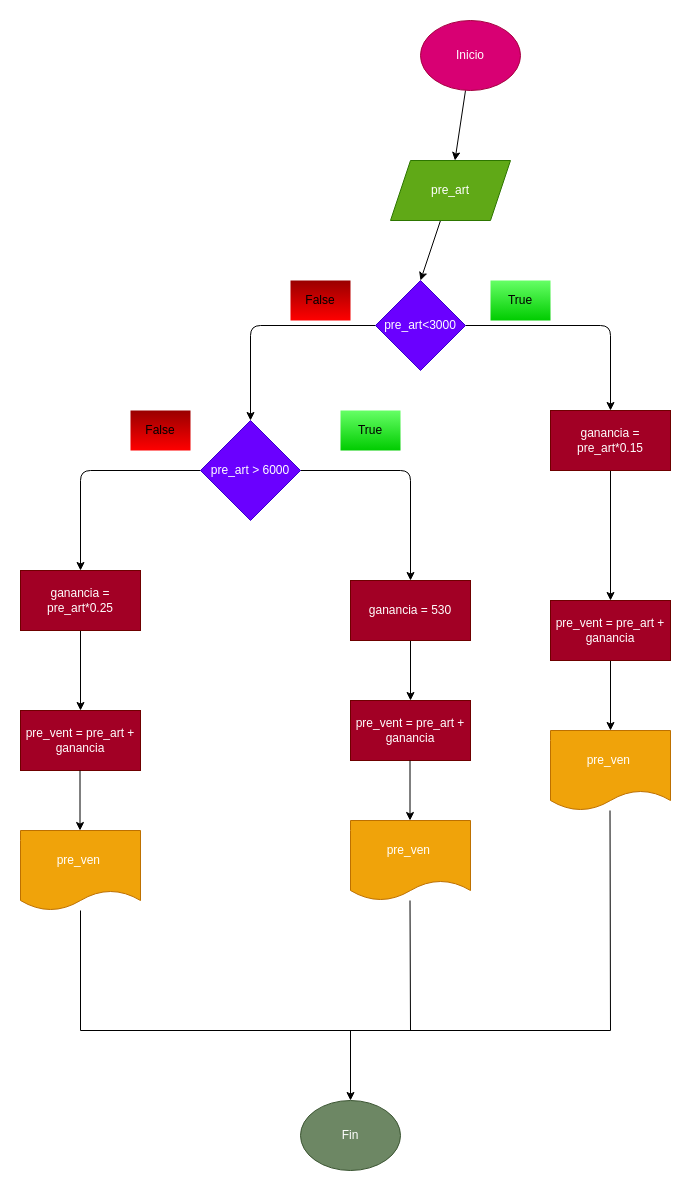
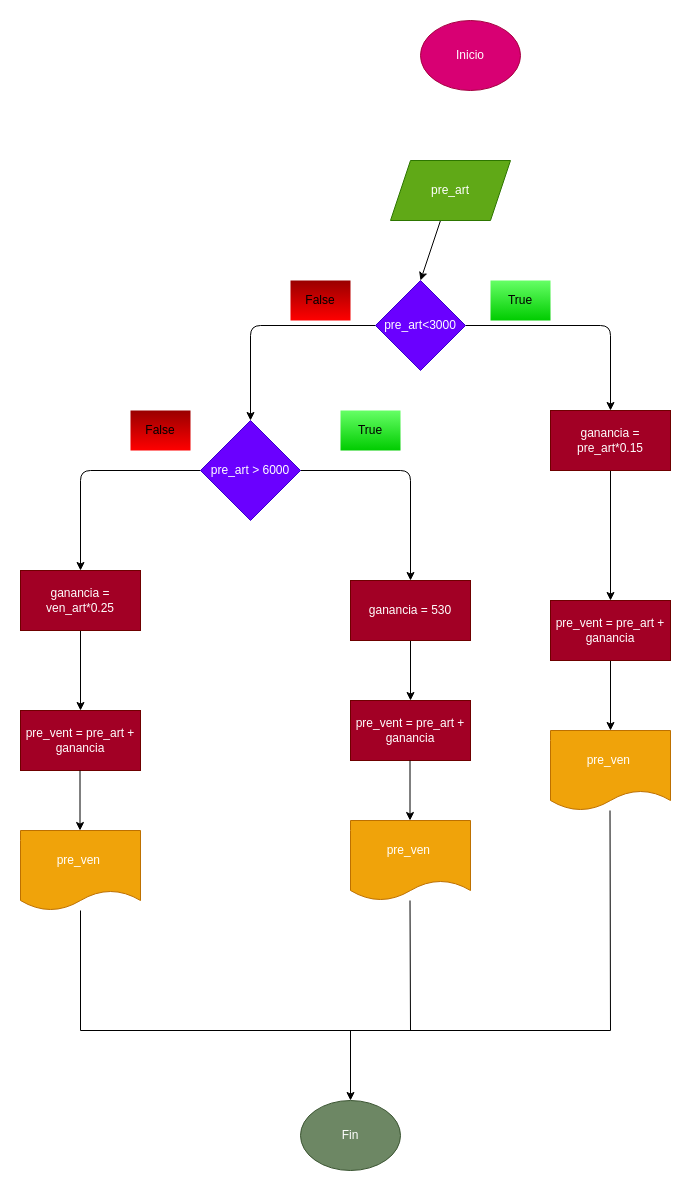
  <mxCell id="0" />
  <mxCell id="1" parent="0" />
- <mxCell id="2" value="" style="edgeStyle=none;html=1;" edge="1" parent="1" source="3" target="5"><mxGeometry relative="1" as="geometry"><mxPoint x="420" y="150" as="targetPoint" /></mxGeometry></mxCell>
  <mxCell id="3" value="Inicio" style="ellipse;whiteSpace=wrap;html=1;fillColor=#d80073;fontColor=#ffffff;strokeColor=#A50040;" vertex="1" parent="1"><mxGeometry x="420" y="20" width="100" height="70" as="geometry" /></mxCell>
  <mxCell id="4" value="" style="edgeStyle=none;html=1;" edge="1" parent="1" source="5"><mxGeometry relative="1" as="geometry"><mxPoint x="420" y="280" as="targetPoint" /></mxGeometry></mxCell>
  <mxCell id="5" value="pre_art" style="shape=parallelogram;perimeter=parallelogramPerimeter;whiteSpace=wrap;html=1;fixedSize=1;fillColor=#60a917;fontColor=#ffffff;strokeColor=#2D7600;" vertex="1" parent="1"><mxGeometry x="390" y="160" width="120" height="60" as="geometry" /></mxCell>
  <mxCell id="6" style="edgeStyle=none;html=1;" edge="1" parent="1" source="8"><mxGeometry relative="1" as="geometry"><mxPoint x="610" y="410" as="targetPoint" /><Array as="points"><mxPoint x="610" y="325" /></Array></mxGeometry></mxCell>
  <mxCell id="7" style="edgeStyle=none;html=1;" edge="1" parent="1" source="8"><mxGeometry relative="1" as="geometry"><mxPoint x="250" y="420" as="targetPoint" /><Array as="points"><mxPoint x="250" y="325" /></Array></mxGeometry></mxCell>
  <mxCell id="8" value="pre_art&amp;lt;3000" style="rhombus;whiteSpace=wrap;html=1;fillColor=#6a00ff;fontColor=#ffffff;strokeColor=#3700CC;" vertex="1" parent="1"><mxGeometry x="375" y="280" width="90" height="90" as="geometry" /></mxCell>
  <mxCell id="9" style="edgeStyle=none;html=1;entryX=0.5;entryY=0;entryDx=0;entryDy=0;" edge="1" parent="1" source="10" target="13"><mxGeometry relative="1" as="geometry"><mxPoint x="610" y="690" as="targetPoint" /></mxGeometry></mxCell>
  <mxCell id="10" value="ganancia = pre_art*0.15" style="rounded=0;whiteSpace=wrap;html=1;fillColor=#a20025;fontColor=#ffffff;strokeColor=#6F0000;" vertex="1" parent="1"><mxGeometry x="550" y="410" width="120" height="60" as="geometry" /></mxCell>
  <mxCell id="11" value="pre_ven&amp;nbsp;" style="shape=document;whiteSpace=wrap;html=1;boundedLbl=1;size=0.25;fillColor=#f0a30a;fontColor=#ffffff;strokeColor=#BD7000;" vertex="1" parent="1"><mxGeometry x="550" y="730" width="120" height="80" as="geometry" /></mxCell>
  <mxCell id="12" style="edgeStyle=none;html=1;" edge="1" parent="1" source="13" target="11"><mxGeometry relative="1" as="geometry" /></mxCell>
  <mxCell id="13" value="pre_vent = pre_art + ganancia" style="rounded=0;whiteSpace=wrap;html=1;fillColor=#a20025;fontColor=#ffffff;strokeColor=#6F0000;" vertex="1" parent="1"><mxGeometry x="550" y="600" width="120" height="60" as="geometry" /></mxCell>
  <mxCell id="14" style="edgeStyle=none;html=1;" edge="1" parent="1" source="16"><mxGeometry relative="1" as="geometry"><mxPoint x="410" y="580" as="targetPoint" /><Array as="points"><mxPoint x="410" y="470" /></Array></mxGeometry></mxCell>
  <mxCell id="15" style="edgeStyle=none;html=1;" edge="1" parent="1" source="16"><mxGeometry relative="1" as="geometry"><mxPoint x="80" y="570" as="targetPoint" /><Array as="points"><mxPoint x="80" y="470" /></Array></mxGeometry></mxCell>
  <mxCell id="16" value="pre_art &amp;gt; 6000" style="rhombus;whiteSpace=wrap;html=1;fillColor=#6a00ff;fontColor=#ffffff;strokeColor=#3700CC;" vertex="1" parent="1"><mxGeometry x="200" y="420" width="100" height="100" as="geometry" /></mxCell>
  <mxCell id="17" value="" style="edgeStyle=none;html=1;" edge="1" parent="1" source="18" target="19"><mxGeometry relative="1" as="geometry" /></mxCell>
  <mxCell id="18" value="ganancia = 530" style="rounded=0;whiteSpace=wrap;html=1;fillColor=#a20025;fontColor=#ffffff;strokeColor=#6F0000;" vertex="1" parent="1"><mxGeometry x="350" y="580" width="120" height="60" as="geometry" /></mxCell>
  <mxCell id="19" value="pre_vent = pre_art + ganancia" style="whiteSpace=wrap;html=1;rounded=0;fillColor=#a20025;fontColor=#ffffff;strokeColor=#6F0000;" vertex="1" parent="1"><mxGeometry x="350" y="700" width="120" height="60" as="geometry" /></mxCell>
  <mxCell id="20" style="edgeStyle=none;html=1;" edge="1" parent="1"><mxGeometry relative="1" as="geometry"><mxPoint x="409.5" y="760" as="sourcePoint" /><mxPoint x="409.5" y="820" as="targetPoint" /></mxGeometry></mxCell>
  <mxCell id="21" value="pre_ven&amp;nbsp;" style="shape=document;whiteSpace=wrap;html=1;boundedLbl=1;size=0.25;fillColor=#f0a30a;fontColor=#ffffff;strokeColor=#BD7000;" vertex="1" parent="1"><mxGeometry x="350" y="820" width="120" height="80" as="geometry" /></mxCell>
  <mxCell id="22" value="" style="edgeStyle=none;html=1;" edge="1" parent="1" source="23"><mxGeometry relative="1" as="geometry"><mxPoint x="80" y="710" as="targetPoint" /></mxGeometry></mxCell>
- <mxCell id="23" value="ganancia = pre_art*0.25" style="rounded=0;whiteSpace=wrap;html=1;fillColor=#a20025;fontColor=#ffffff;strokeColor=#6F0000;" vertex="1" parent="1"><mxGeometry x="20" y="570" width="120" height="60" as="geometry" /></mxCell>
+ <mxCell id="23" value="ganancia = ven_art*0.25" style="rounded=0;whiteSpace=wrap;html=1;fillColor=#a20025;fontColor=#ffffff;strokeColor=#6F0000;" vertex="1" parent="1"><mxGeometry x="20" y="570" width="120" height="60" as="geometry" /></mxCell>
  <mxCell id="24" value="pre_vent = pre_art + ganancia" style="whiteSpace=wrap;html=1;rounded=0;fillColor=#a20025;fontColor=#ffffff;strokeColor=#6F0000;" vertex="1" parent="1"><mxGeometry x="20" y="710" width="120" height="60" as="geometry" /></mxCell>
  <mxCell id="25" style="edgeStyle=none;html=1;" edge="1" parent="1"><mxGeometry relative="1" as="geometry"><mxPoint x="79.5" y="770" as="sourcePoint" /><mxPoint x="79.5" y="830" as="targetPoint" /></mxGeometry></mxCell>
  <mxCell id="26" value="pre_ven&amp;nbsp;" style="shape=document;whiteSpace=wrap;html=1;boundedLbl=1;size=0.25;fillColor=#f0a30a;fontColor=#ffffff;strokeColor=#BD7000;" vertex="1" parent="1"><mxGeometry x="20" y="830" width="120" height="80" as="geometry" /></mxCell>
  <mxCell id="27" value="" style="endArrow=none;html=1;" edge="1" parent="1" source="26"><mxGeometry width="50" height="50" relative="1" as="geometry"><mxPoint x="340" y="880" as="sourcePoint" /><mxPoint x="80" y="1030" as="targetPoint" /></mxGeometry></mxCell>
  <mxCell id="28" value="" style="endArrow=none;html=1;" edge="1" parent="1"><mxGeometry width="50" height="50" relative="1" as="geometry"><mxPoint x="409.5" y="900" as="sourcePoint" /><mxPoint x="410" y="1030" as="targetPoint" /></mxGeometry></mxCell>
  <mxCell id="29" value="" style="endArrow=none;html=1;" edge="1" parent="1"><mxGeometry width="50" height="50" relative="1" as="geometry"><mxPoint x="609.5" y="810" as="sourcePoint" /><mxPoint x="610" y="1030" as="targetPoint" /></mxGeometry></mxCell>
  <mxCell id="30" value="" style="endArrow=none;html=1;" edge="1" parent="1"><mxGeometry width="50" height="50" relative="1" as="geometry"><mxPoint x="610" y="1030" as="sourcePoint" /><mxPoint x="80" y="1030" as="targetPoint" /></mxGeometry></mxCell>
  <mxCell id="31" value="" style="endArrow=classic;html=1;" edge="1" parent="1"><mxGeometry width="50" height="50" relative="1" as="geometry"><mxPoint x="350" y="1030" as="sourcePoint" /><mxPoint x="350" y="1100" as="targetPoint" /></mxGeometry></mxCell>
  <mxCell id="32" value="Fin" style="ellipse;whiteSpace=wrap;html=1;fillColor=#6d8764;fontColor=#ffffff;strokeColor=#3A5431;" vertex="1" parent="1"><mxGeometry x="300" y="1100" width="100" height="70" as="geometry" /></mxCell>
  <mxCell id="33" value="&lt;font color=&quot;#000000&quot;&gt;True&lt;/font&gt;" style="text;html=1;strokeColor=none;fillColor=#66FF66;align=center;verticalAlign=middle;whiteSpace=wrap;rounded=0;fontColor=#009900;glass=0;gradientColor=#00CC00;" vertex="1" parent="1"><mxGeometry x="490" y="280" width="60" height="40" as="geometry" /></mxCell>
  <mxCell id="34" value="&lt;font color=&quot;#000000&quot;&gt;True&lt;/font&gt;" style="text;html=1;strokeColor=none;fillColor=#66FF66;align=center;verticalAlign=middle;whiteSpace=wrap;rounded=0;fontColor=#009900;glass=0;gradientColor=#00CC00;" vertex="1" parent="1"><mxGeometry x="340" y="410" width="60" height="40" as="geometry" /></mxCell>
  <mxCell id="35" value="&lt;font color=&quot;#000000&quot;&gt;False&lt;/font&gt;" style="text;html=1;strokeColor=none;fillColor=#990000;align=center;verticalAlign=middle;whiteSpace=wrap;rounded=0;fontColor=#009900;glass=0;gradientColor=#FF0000;" vertex="1" parent="1"><mxGeometry x="290" y="280" width="60" height="40" as="geometry" /></mxCell>
  <mxCell id="36" value="&lt;font color=&quot;#000000&quot;&gt;False&lt;/font&gt;" style="text;html=1;strokeColor=none;fillColor=#990000;align=center;verticalAlign=middle;whiteSpace=wrap;rounded=0;fontColor=#009900;glass=0;gradientColor=#FF0000;" vertex="1" parent="1"><mxGeometry x="130" y="410" width="60" height="40" as="geometry" /></mxCell>
